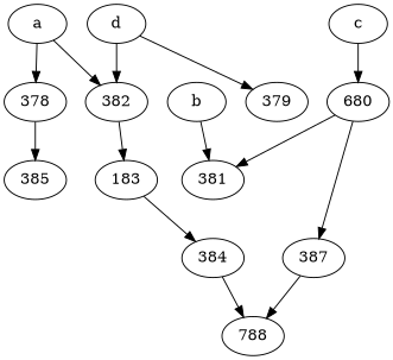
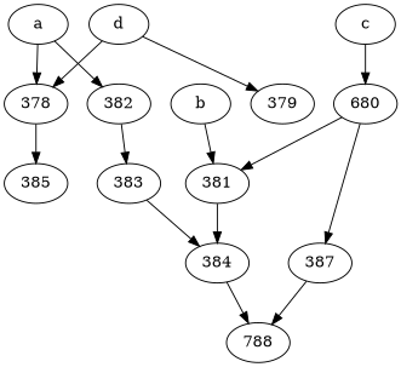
  strict digraph {
    n1 [label=788]
    a
    378
    382
    385
-   383 [label=183]
+   383
    384
    387
    b
    381
    n11 [label=680]
    c
    d
    379
    a -> 378
    a -> 382
    378 -> 385
    382 -> 383
    383 -> 384
    384 -> n1
    387 -> n1
    b -> 381
+   381 -> 384
    n11 -> 387
    n11 -> 381
    c -> n11
-   d -> 382
+   d -> 378
    d -> 379
  }
